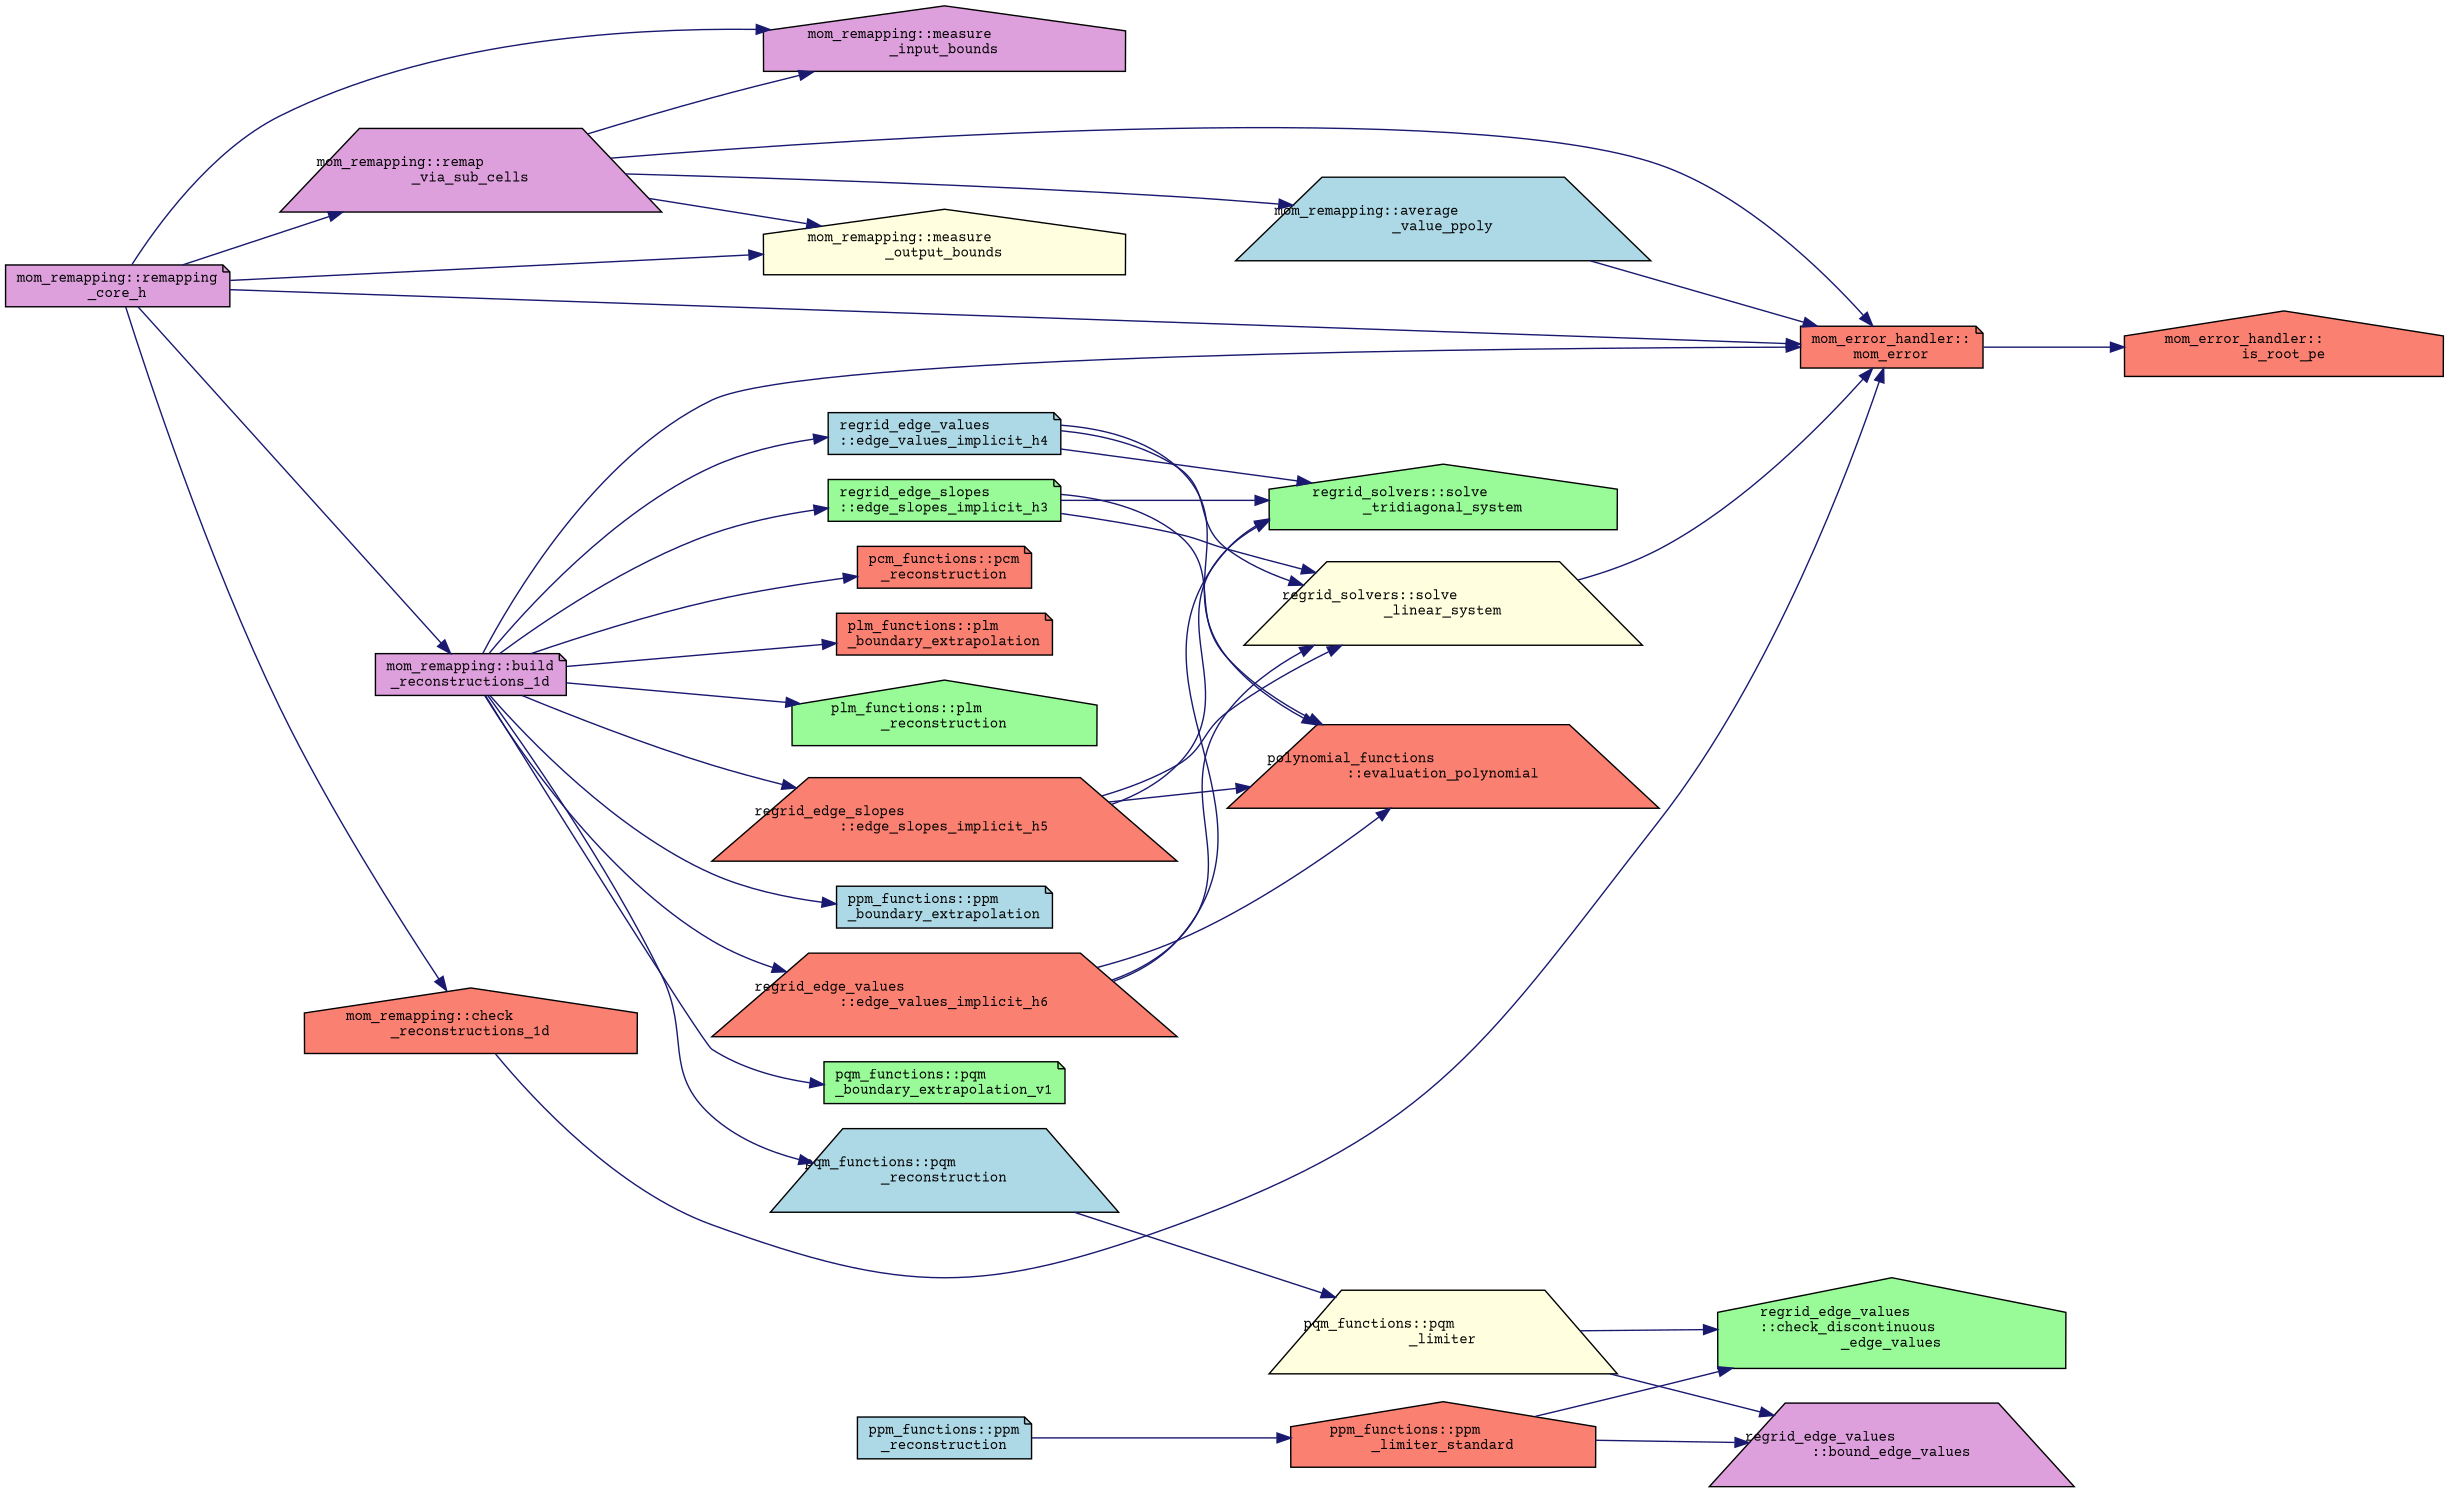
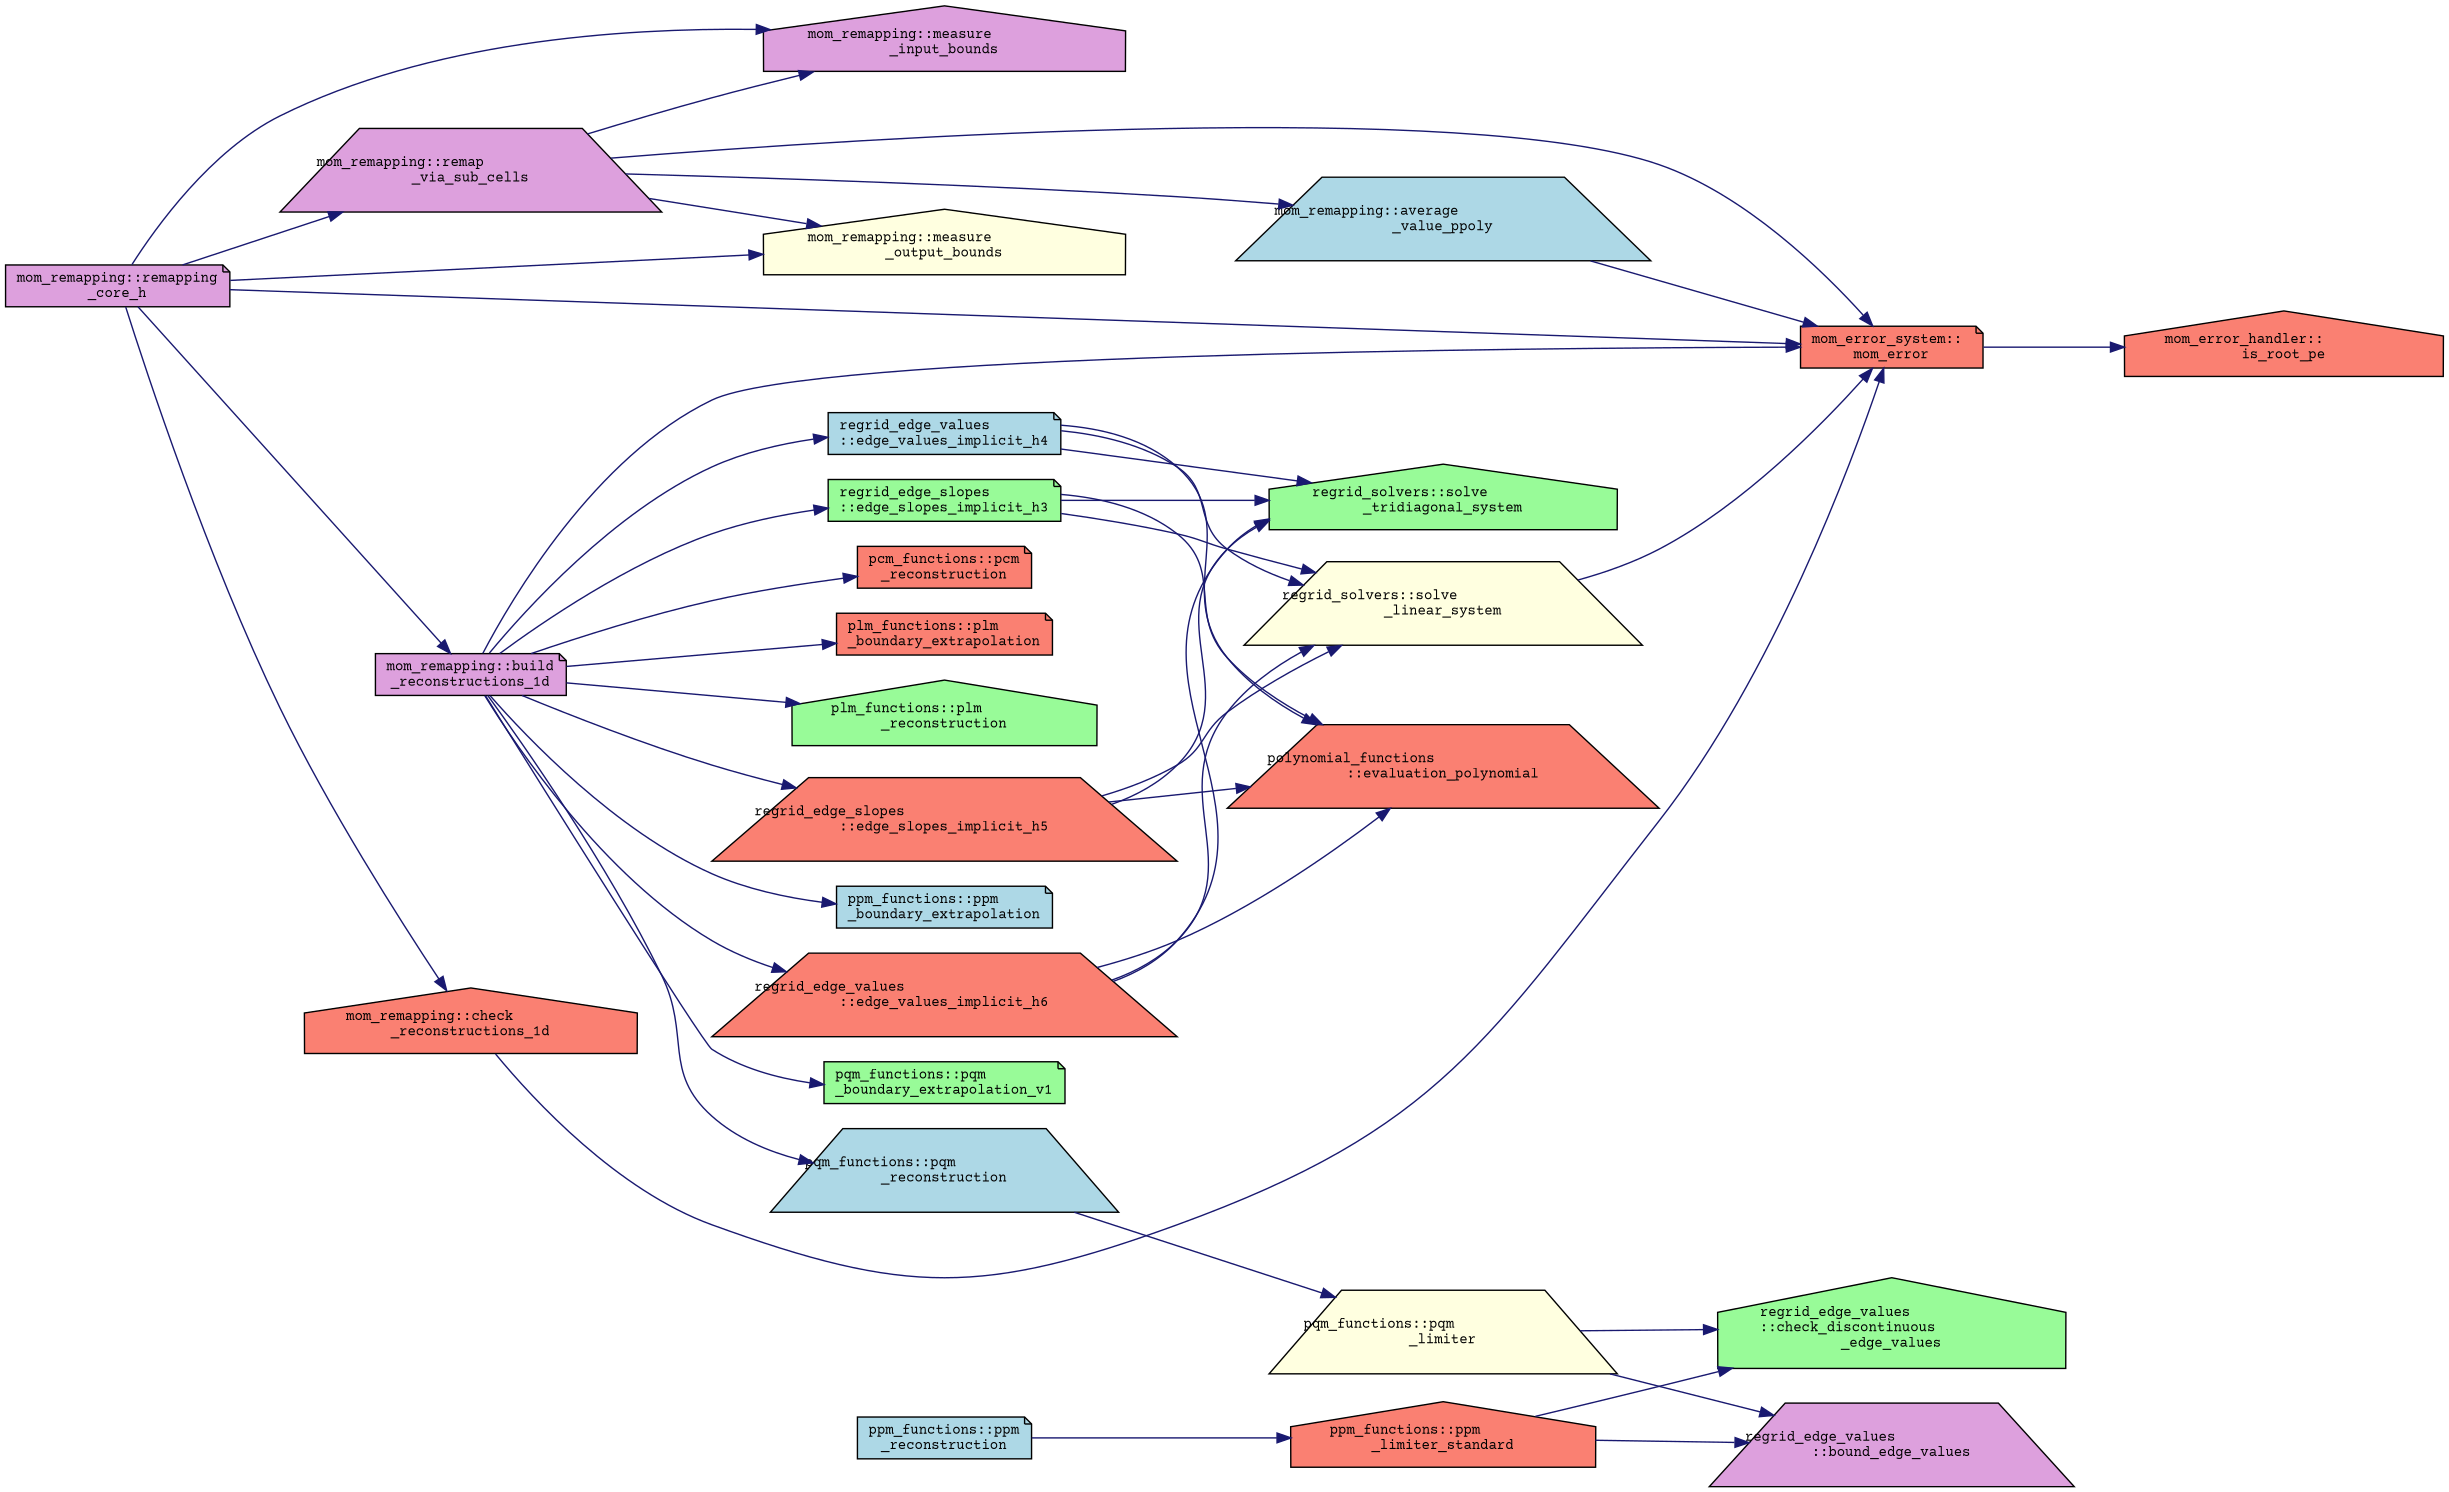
  digraph {
    fontname="Courier Prime"
    rankdir=LR
    node [color=black fillcolor=salmon fontname="Courier Prime" fontsize=10 shape=note style=filled]
    edge [color=midnightblue fontname="Courier Prime" fontsize=10 labelfontname=Helvetica labelfontsize=10 style=solid]
    n1 [fillcolor=plum fontcolor=black height=0.2 label="mom_remapping::remapping\l_core_h" width=0.4]
    n2 [fillcolor=plum height=0.2 label="mom_remapping::build\l_reconstructions_1d" width=0.4]
-   n3 [height=0.2 label="mom_error_handler::\lmom_error" width=0.4]
+   n3 [height=0.2 label="mom_error_system::\lmom_error" width=0.4]
    n4 [height=0.2 label="mom_remapping::check\l_reconstructions_1d" shape=house width=0.4]
    n5 [fillcolor=plum height=0.2 label="mom_remapping::measure\l_input_bounds" shape=house width=0.4]
    n6 [fillcolor=lightyellow height=0.2 label="mom_remapping::measure\l_output_bounds" shape=house width=0.4]
    n7 [fillcolor=plum height=0.2 label="mom_remapping::remap\l_via_sub_cells" shape=trapezium width=0.4]
    n8 [fillcolor=palegreen height=0.2 label="regrid_edge_slopes\l::edge_slopes_implicit_h3" width=0.4]
    n9 [height=0.2 label="regrid_edge_slopes\l::edge_slopes_implicit_h5" shape=trapezium width=0.4]
    n10 [fillcolor=lightblue height=0.2 label="regrid_edge_values\l::edge_values_implicit_h4" width=0.4]
    n11 [height=0.2 label="regrid_edge_values\l::edge_values_implicit_h6" shape=trapezium width=0.4]
    n12 [height=0.2 label="pcm_functions::pcm\l_reconstruction" width=0.4]
    n13 [height=0.2 label="plm_functions::plm\l_boundary_extrapolation" width=0.4]
    n14 [fillcolor=palegreen height=0.2 label="plm_functions::plm\l_reconstruction" shape=house width=0.4]
    n15 [fillcolor=lightblue height=0.2 label="ppm_functions::ppm\l_boundary_extrapolation" width=0.4]
    n16 [fillcolor=palegreen height=0.2 label="pqm_functions::pqm\l_boundary_extrapolation_v1" width=0.4]
    n17 [fillcolor=lightblue height=0.2 label="pqm_functions::pqm\l_reconstruction" shape=trapezium width=0.4]
    n18 [height=0.2 label="mom_error_handler::\lis_root_pe" shape=house width=0.4]
    n19 [fillcolor=lightblue height=0.2 label="mom_remapping::average\l_value_ppoly" shape=trapezium width=0.4]
    n20 [height=0.2 label="polynomial_functions\l::evaluation_polynomial" shape=trapezium width=0.4]
    n21 [fillcolor=lightyellow height=0.2 label="regrid_solvers::solve\l_linear_system" shape=trapezium width=0.4]
    n22 [fillcolor=palegreen height=0.2 label="regrid_solvers::solve\l_tridiagonal_system" shape=house width=0.4]
    n23 [fillcolor=lightblue height=0.2 label="ppm_functions::ppm\l_reconstruction" width=0.4]
    n24 [height=0.2 label="ppm_functions::ppm\l_limiter_standard" shape=house width=0.4]
    n25 [fillcolor=lightyellow height=0.2 label="pqm_functions::pqm\l_limiter" shape=trapezium width=0.4]
    n26 [fillcolor=plum height=0.2 label="regrid_edge_values\l::bound_edge_values" shape=trapezium width=0.4]
    n27 [fillcolor=palegreen height=0.2 label="regrid_edge_values\l::check_discontinuous\l_edge_values" shape=house width=0.4]
    n1 -> n2
    n1 -> n3
    n1 -> n4
    n1 -> n5
    n1 -> n6
    n1 -> n7
    n2 -> n3
    n2 -> n8
    n2 -> n9
    n2 -> n10
    n2 -> n11
    n2 -> n12
    n2 -> n13
    n2 -> n14
    n2 -> n15
    n2 -> n16
    n2 -> n17
    n3 -> n18
    n4 -> n3
    n7 -> n3
    n7 -> n5
    n7 -> n6
    n7 -> n19
    n8 -> n20
    n8 -> n21
    n8 -> n22
    n9 -> n20
    n9 -> n21
    n9 -> n22
    n10 -> n20
    n10 -> n21
    n10 -> n22
    n11 -> n20
    n11 -> n21
    n11 -> n22
    n17 -> n25
    n19 -> n3
    n21 -> n3
    n23 -> n24
    n24 -> n26
    n24 -> n27
    n25 -> n26
    n25 -> n27
  }
